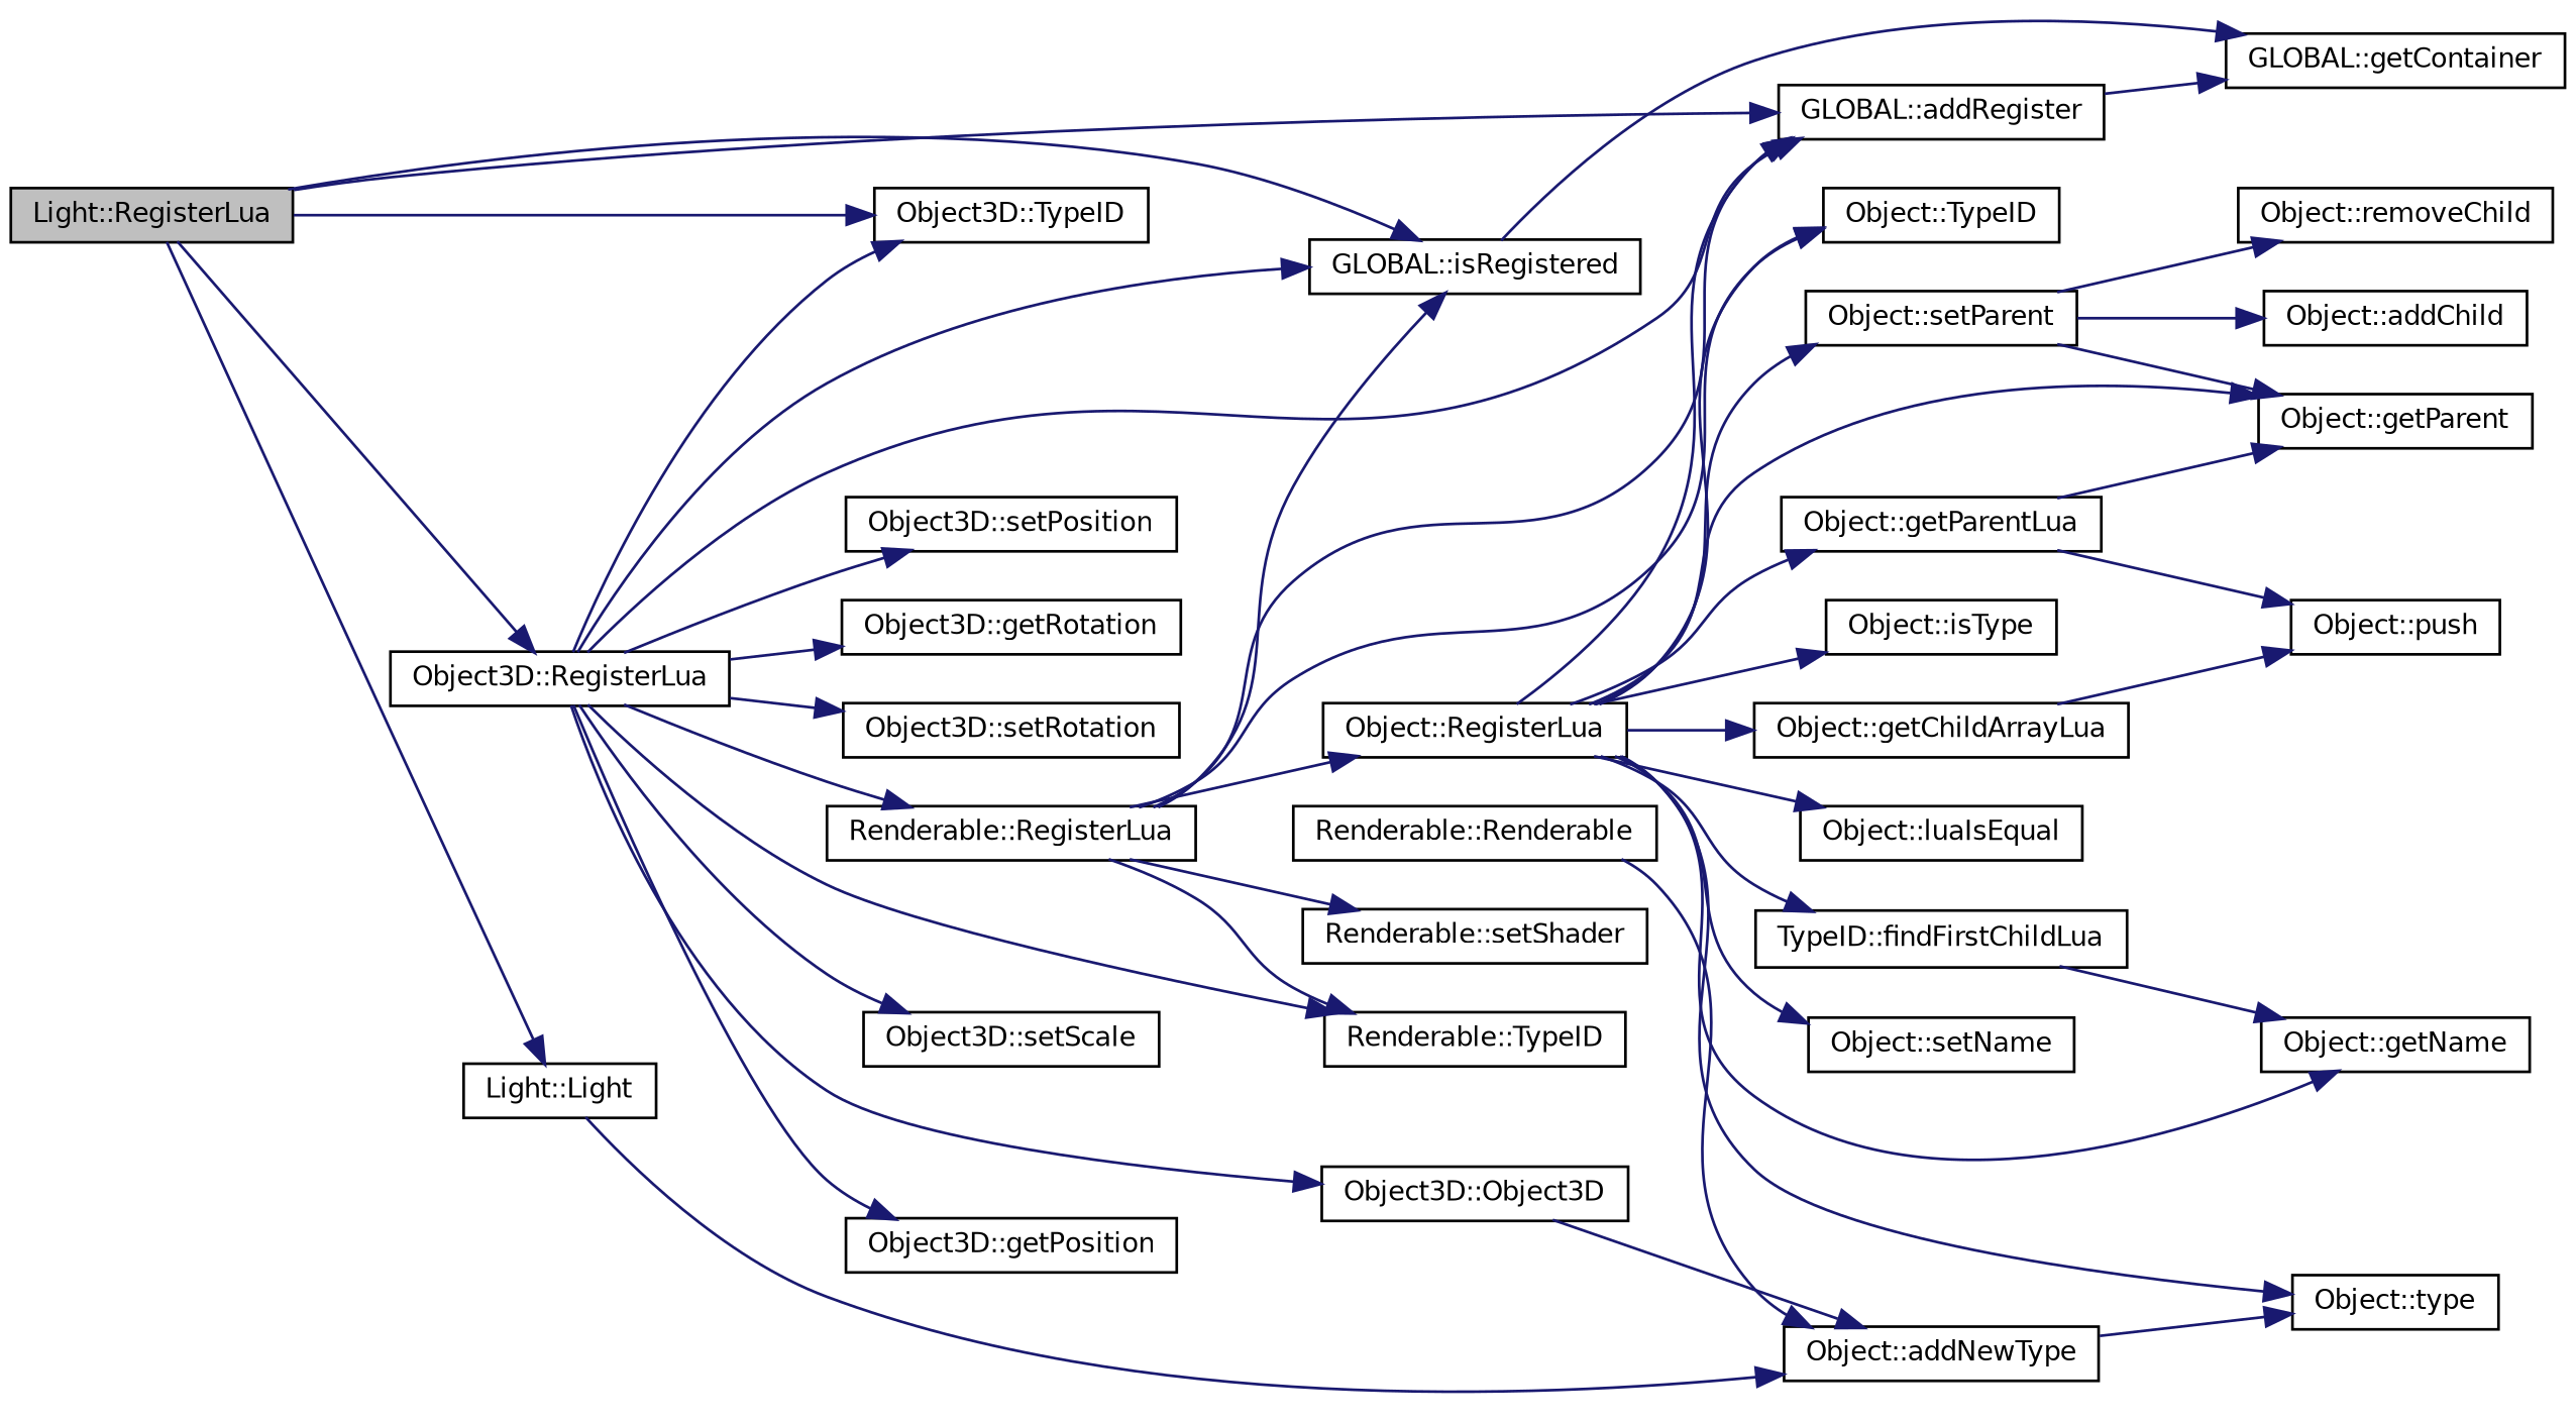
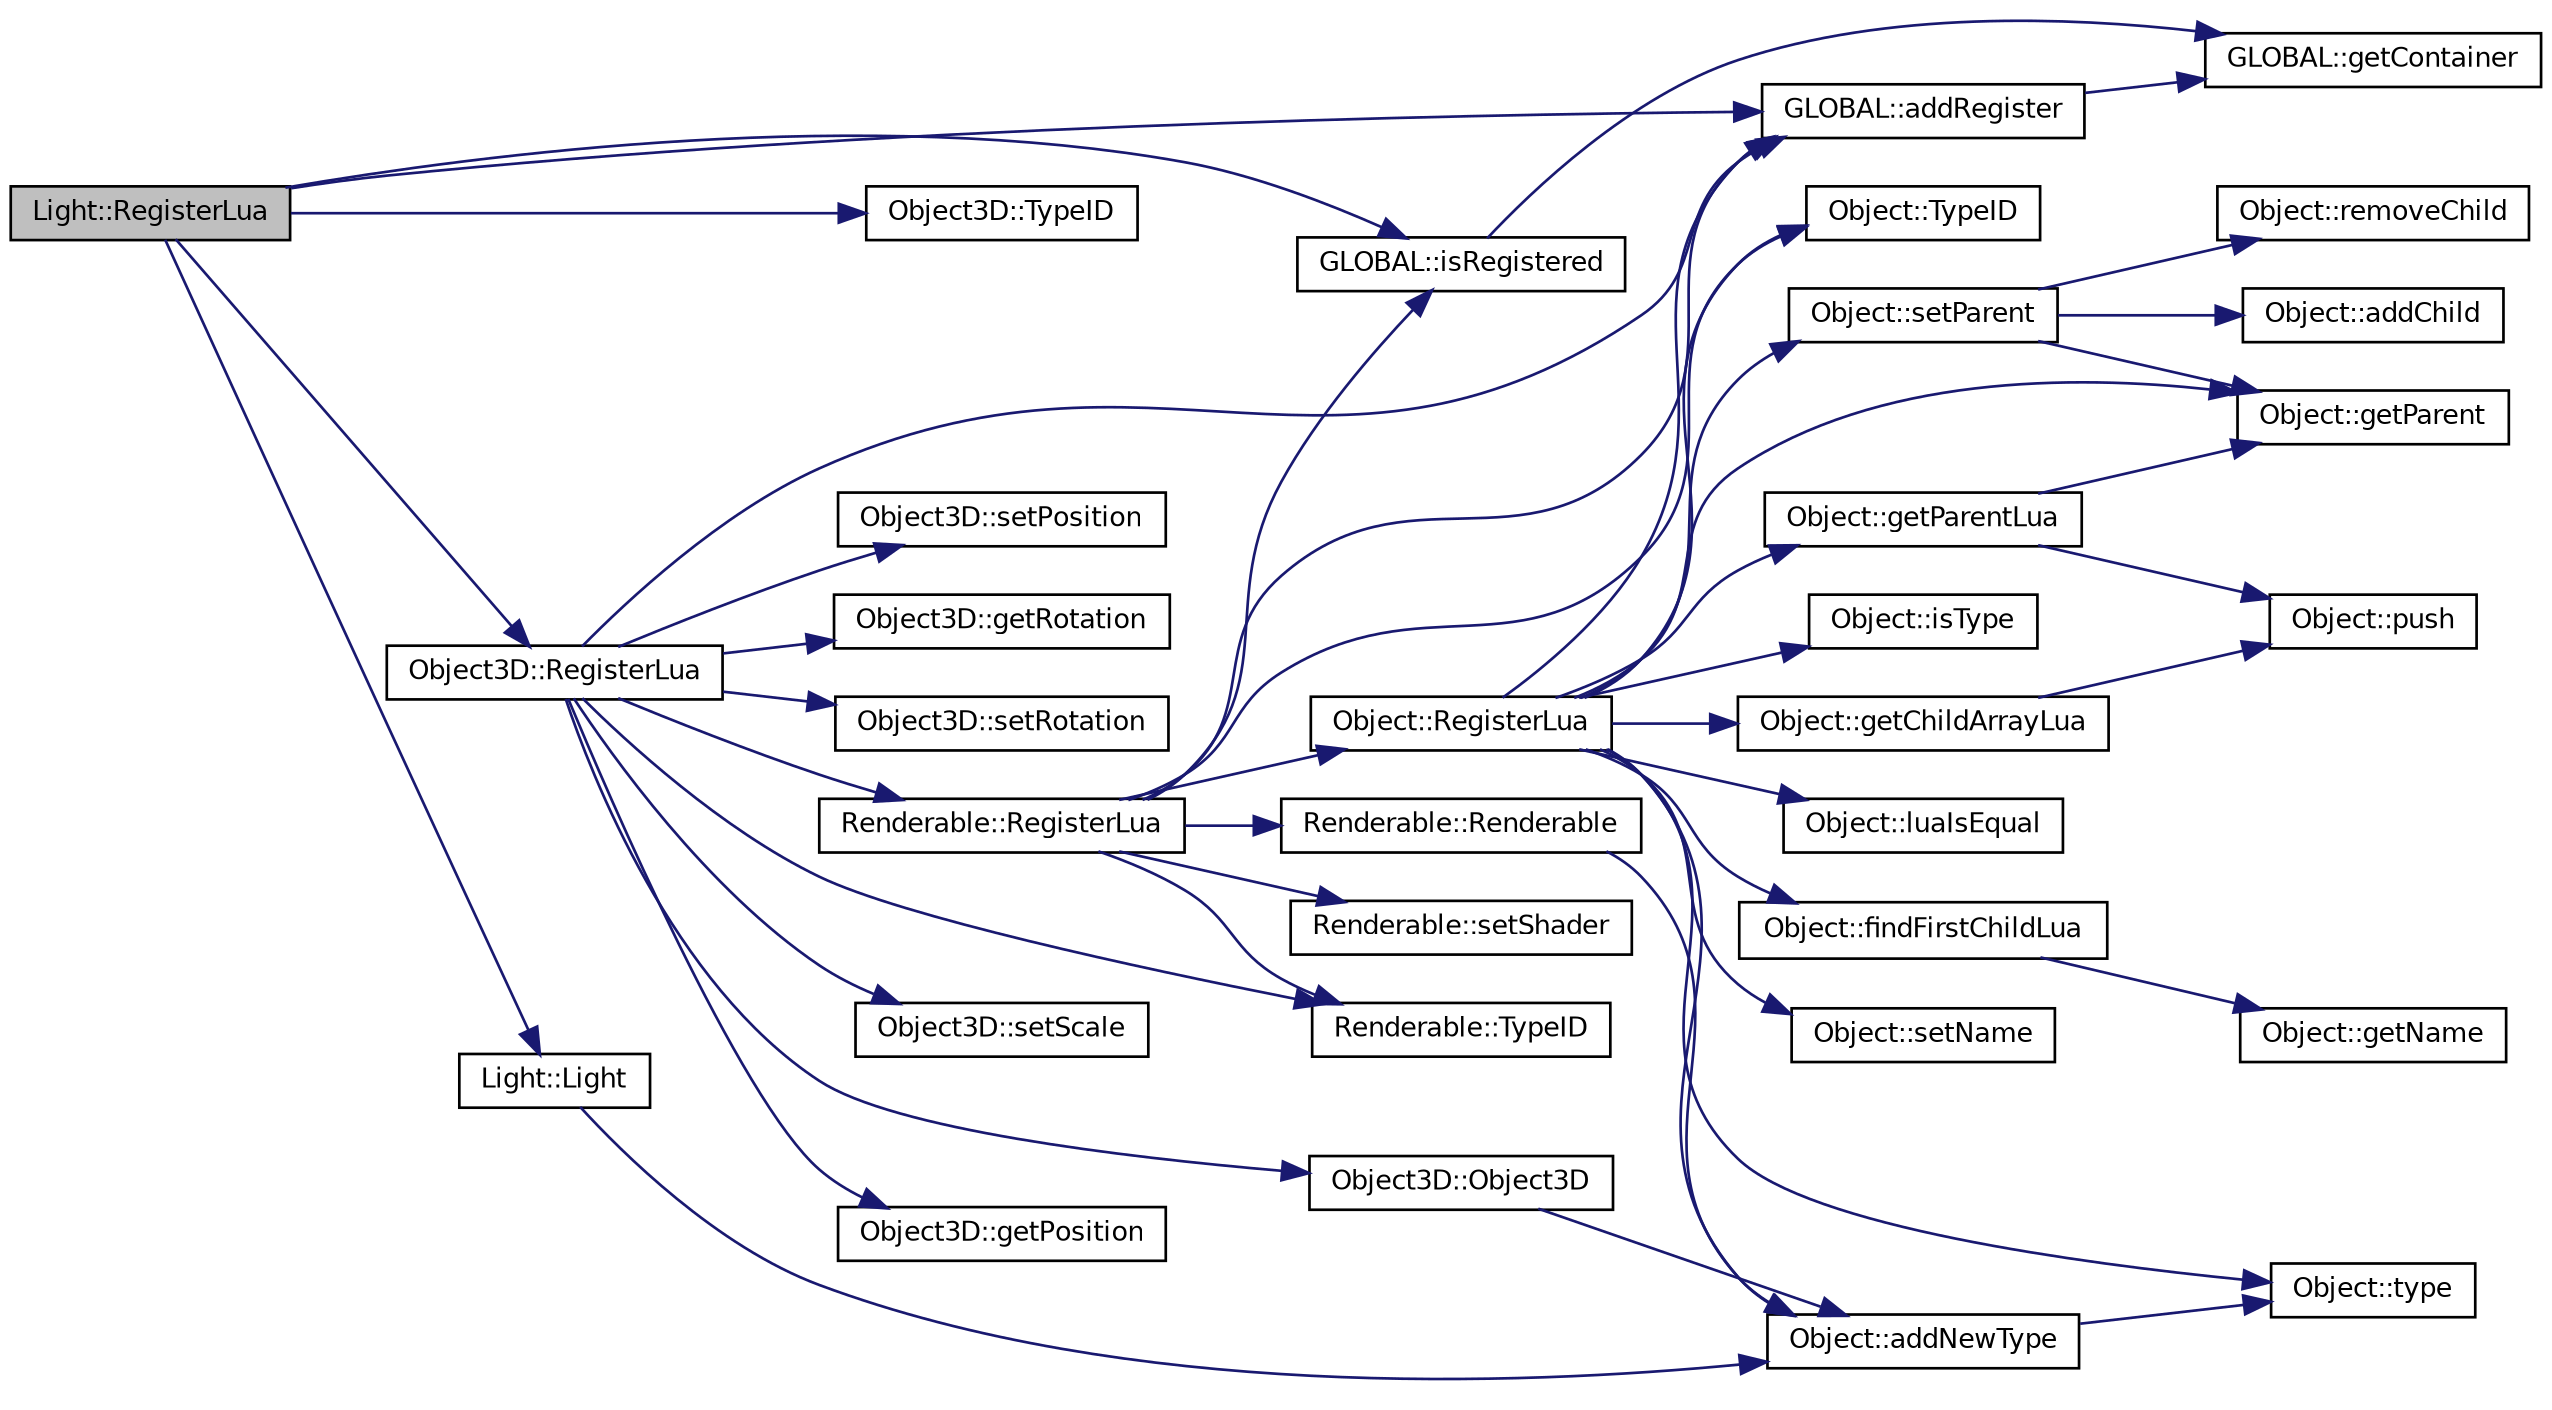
  digraph {
    rankdir=LR
    node [color=black fillcolor=white fontname=Helvetica fontsize=10 shape=record style=filled]
    edge [color=midnightblue fontname=Helvetica fontsize=10 labelfontname=Helvetica labelfontsize=10 style=solid]
    n1 [fillcolor=grey75 fontcolor=black height=0.2 label="Light::RegisterLua" width=0.4]
    n2 [height=0.2 label="GLOBAL::isRegistered" width=0.4]
    n3 [height=0.2 label="Object3D::TypeID" width=0.4]
    n4 [height=0.2 label="Object3D::RegisterLua" width=0.4]
    n5 [height=0.2 label="GLOBAL::addRegister" width=0.4]
    n6 [height=0.2 label="Light::Light" width=0.4]
    n7 [height=0.2 label="GLOBAL::getContainer" width=0.4]
    n8 [height=0.2 label="Renderable::TypeID" width=0.4]
    n9 [height=0.2 label="Renderable::RegisterLua" width=0.4]
    n10 [height=0.2 label="Object3D::Object3D" width=0.4]
    n11 [height=0.2 label="Object3D::getPosition" width=0.4]
    n12 [height=0.2 label="Object3D::setPosition" width=0.4]
    n13 [height=0.2 label="Object3D::getRotation" width=0.4]
    n14 [height=0.2 label="Object3D::setRotation" width=0.4]
    n15 [height=0.2 label="Object3D::setScale" width=0.4]
    n16 [height=0.2 label="Object::addNewType" width=0.4]
    n17 [height=0.2 label="Object::TypeID" width=0.4]
    n18 [height=0.2 label="Object::RegisterLua" width=0.4]
    n19 [height=0.2 label="Renderable::Renderable" width=0.4]
    n20 [height=0.2 label="Renderable::setShader" width=0.4]
    n21 [height=0.2 label="Object::getName" width=0.4]
    n22 [height=0.2 label="Object::setName" width=0.4]
    n23 [height=0.2 label="Object::getChildArrayLua" width=0.4]
    n24 [height=0.2 label="Object::getParent" width=0.4]
    n25 [height=0.2 label="Object::setParent" width=0.4]
    n26 [height=0.2 label="Object::getParentLua" width=0.4]
-   n27 [height=0.2 label="TypeID::findFirstChildLua" width=0.4]
+   n27 [height=0.2 label="Object::findFirstChildLua" width=0.4]
    n28 [height=0.2 label="Object::isType" width=0.4]
    n29 [height=0.2 label="Object::luaIsEqual" width=0.4]
    n30 [height=0.2 label="Object::type" width=0.4]
    n31 [height=0.2 label="Object::push" width=0.4]
    n32 [height=0.2 label="Object::removeChild" width=0.4]
    n33 [height=0.2 label="Object::addChild" width=0.4]
    n1 -> n2
    n1 -> n3
    n1 -> n4
    n1 -> n5
    n1 -> n6
    n2 -> n7
-   n4 -> n2
-   n4 -> n3
    n4 -> n5
    n4 -> n8
    n4 -> n9
    n4 -> n10
    n4 -> n11
    n4 -> n12
    n4 -> n13
    n4 -> n14
    n4 -> n15
    n5 -> n7
    n6 -> n16
    n9 -> n2
    n9 -> n5
    n9 -> n8
    n9 -> n17
    n9 -> n18
+   n9 -> n19
    n9 -> n20
    n10 -> n16
    n16 -> n30
    n18 -> n5
    n18 -> n17
-   n18 -> n21
+   n18 -> n16
    n18 -> n22
    n18 -> n23
    n18 -> n24
    n18 -> n25
    n18 -> n26
    n18 -> n27
    n18 -> n28
    n18 -> n29
    n18 -> n30
    n19 -> n16
    n23 -> n31
    n25 -> n24
    n25 -> n32
    n25 -> n33
    n26 -> n24
    n26 -> n31
    n27 -> n21
  }
